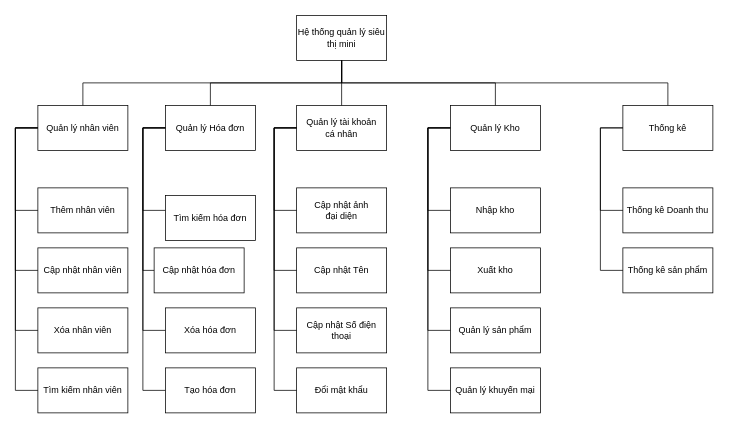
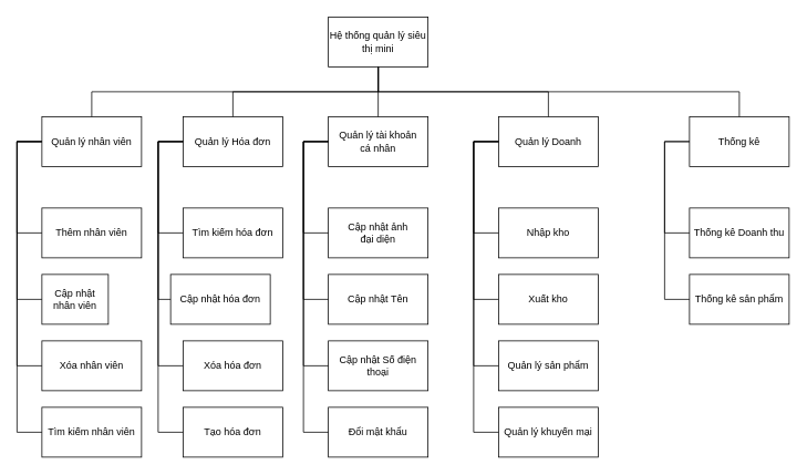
  <mxCell id="0" />
  <mxCell id="1" parent="0" />
  <mxCell id="2" value="Hệ thống quản lý siêu thị mini" style="rounded=0;whiteSpace=wrap;html=1;" vertex="1" parent="1"><mxGeometry x="395" width="120" height="60" as="geometry" y="20" /></mxCell>
  <mxCell id="3" value="Quản lý nhân viên" style="rounded=0;whiteSpace=wrap;html=1;" vertex="1" parent="1"><mxGeometry x="50" y="140" width="120" height="60" as="geometry" /></mxCell>
  <mxCell id="4" value="Quản lý Hóa đơn" style="rounded=0;whiteSpace=wrap;html=1;" vertex="1" parent="1"><mxGeometry x="220" y="140" width="120" height="60" as="geometry" /></mxCell>
  <mxCell id="5" value="Quản lý tài khoản&lt;br&gt;cá nhân" style="rounded=0;whiteSpace=wrap;html=1;" vertex="1" parent="1"><mxGeometry x="395" y="140" width="120" height="60" as="geometry" /></mxCell>
- <mxCell id="6" value="Quản lý Kho" style="rounded=0;whiteSpace=wrap;html=1;" vertex="1" parent="1"><mxGeometry x="600" y="140" width="120" height="60" as="geometry" /></mxCell>
+ <mxCell id="6" value="Quản lý Doanh" style="rounded=0;whiteSpace=wrap;html=1;" vertex="1" parent="1"><mxGeometry x="600" y="140" width="120" height="60" as="geometry" /></mxCell>
  <mxCell id="7" value="Thống kê" style="rounded=0;whiteSpace=wrap;html=1;" vertex="1" parent="1"><mxGeometry x="830" y="140" width="120" height="60" as="geometry" /></mxCell>
  <mxCell id="8" value="" style="endArrow=none;html=1;rounded=0;edgeStyle=orthogonalEdgeStyle;" edge="1" parent="1" source="3" target="2"><mxGeometry width="50" height="50" relative="1" as="geometry"><mxPoint x="200" y="90" as="sourcePoint" /><mxPoint x="250" y="40" as="targetPoint" /><Array as="points"><mxPoint x="110" y="110" /><mxPoint x="455" y="110" /></Array></mxGeometry></mxCell>
  <mxCell id="9" value="" style="endArrow=none;html=1;rounded=0;edgeStyle=orthogonalEdgeStyle;" edge="1" parent="1" source="4" target="2"><mxGeometry width="50" height="50" relative="1" as="geometry"><mxPoint x="190" y="150" as="sourcePoint" /><mxPoint x="465" y="90" as="targetPoint" /><Array as="points"><mxPoint x="280" y="110" /><mxPoint x="455" y="110" /></Array></mxGeometry></mxCell>
  <mxCell id="10" value="" style="endArrow=none;html=1;rounded=0;" edge="1" parent="1" source="2" target="5"><mxGeometry width="50" height="50" relative="1" as="geometry"><mxPoint x="590" y="100" as="sourcePoint" /><mxPoint x="640" y="50" as="targetPoint" /></mxGeometry></mxCell>
  <mxCell id="11" value="" style="endArrow=none;html=1;rounded=0;edgeStyle=orthogonalEdgeStyle;" edge="1" parent="1" source="6" target="2"><mxGeometry width="50" height="50" relative="1" as="geometry"><mxPoint x="600" y="130" as="sourcePoint" /><mxPoint x="650" y="80" as="targetPoint" /><Array as="points"><mxPoint x="660" y="110" /><mxPoint x="455" y="110" /></Array></mxGeometry></mxCell>
  <mxCell id="12" value="" style="endArrow=none;html=1;rounded=0;edgeStyle=orthogonalEdgeStyle;" edge="1" parent="1" source="2" target="7"><mxGeometry width="50" height="50" relative="1" as="geometry"><mxPoint x="610" y="110" as="sourcePoint" /><mxPoint x="660" y="60" as="targetPoint" /><Array as="points"><mxPoint x="455" y="110" /><mxPoint x="890" y="110" /></Array></mxGeometry></mxCell>
  <mxCell id="13" value="Thêm nhân viên" style="rounded=0;whiteSpace=wrap;html=1;" vertex="1" parent="1"><mxGeometry x="50" y="250" width="120" height="60" as="geometry" /></mxCell>
- <mxCell id="14" value="Cập nhật nhân viên" style="rounded=0;whiteSpace=wrap;html=1;" vertex="1" parent="1"><mxGeometry x="50" y="330" width="120" height="60" as="geometry" /></mxCell>
+ <mxCell id="14" value="Cập nhật nhân viên" style="rounded=0;whiteSpace=wrap;html=1;" vertex="1" parent="1"><mxGeometry x="50" y="330" width="80" height="60" as="geometry" /></mxCell>
  <mxCell id="15" value="Xóa nhân viên" style="rounded=0;whiteSpace=wrap;html=1;" vertex="1" parent="1"><mxGeometry x="50" y="410" width="120" height="60" as="geometry" /></mxCell>
  <mxCell id="16" value="Tìm kiếm nhân viên" style="rounded=0;whiteSpace=wrap;html=1;" vertex="1" parent="1"><mxGeometry x="50" y="490" width="120" height="60" as="geometry" /></mxCell>
  <mxCell id="17" value="" style="endArrow=none;html=1;rounded=0;edgeStyle=orthogonalEdgeStyle;" edge="1" parent="1" source="13" target="3"><mxGeometry width="50" height="50" relative="1" as="geometry"><mxPoint x="-30" y="260" as="sourcePoint" /><mxPoint x="20" y="210" as="targetPoint" /><Array as="points"><mxPoint x="20" y="280" /><mxPoint x="20" y="170" /></Array></mxGeometry></mxCell>
  <mxCell id="18" value="" style="endArrow=none;html=1;rounded=0;edgeStyle=orthogonalEdgeStyle;" edge="1" parent="1" source="14" target="3"><mxGeometry width="50" height="50" relative="1" as="geometry"><mxPoint x="60" y="290" as="sourcePoint" /><mxPoint x="60" y="180" as="targetPoint" /><Array as="points"><mxPoint x="20" y="360" /><mxPoint x="20" y="170" /></Array></mxGeometry></mxCell>
  <mxCell id="19" value="" style="endArrow=none;html=1;rounded=0;edgeStyle=orthogonalEdgeStyle;" edge="1" parent="1" source="15" target="3"><mxGeometry width="50" height="50" relative="1" as="geometry"><mxPoint x="70" y="300" as="sourcePoint" /><mxPoint x="70" y="190" as="targetPoint" /><Array as="points"><mxPoint x="20" y="440" /><mxPoint x="20" y="170" /></Array></mxGeometry></mxCell>
  <mxCell id="20" value="" style="endArrow=none;html=1;rounded=0;edgeStyle=orthogonalEdgeStyle;" edge="1" parent="1" source="16" target="3"><mxGeometry width="50" height="50" relative="1" as="geometry"><mxPoint x="80" y="310" as="sourcePoint" /><mxPoint x="80" y="200" as="targetPoint" /><Array as="points"><mxPoint x="20" y="520" /><mxPoint x="20" y="170" /></Array></mxGeometry></mxCell>
- <mxCell id="21" value="Tìm kiếm hóa đơn" style="rounded=0;whiteSpace=wrap;html=1;" vertex="1" parent="1"><mxGeometry x="220" y="260" width="120" height="60" as="geometry" /></mxCell>
+ <mxCell id="21" value="Tìm kiếm hóa đơn" style="rounded=0;whiteSpace=wrap;html=1;" vertex="1" parent="1"><mxGeometry x="220" y="250" width="120" height="60" as="geometry" /></mxCell>
  <mxCell id="22" value="Cập nhật hóa đơn" style="rounded=0;whiteSpace=wrap;html=1;" vertex="1" parent="1"><mxGeometry x="205" y="330" width="120" height="60" as="geometry" /></mxCell>
  <mxCell id="23" value="Xóa hóa đơn" style="rounded=0;whiteSpace=wrap;html=1;" vertex="1" parent="1"><mxGeometry x="220" y="410" width="120" height="60" as="geometry" /></mxCell>
  <mxCell id="24" value="Tạo hóa đơn" style="rounded=0;whiteSpace=wrap;html=1;" vertex="1" parent="1"><mxGeometry x="220" y="490" width="120" height="60" as="geometry" /></mxCell>
  <mxCell id="25" value="" style="endArrow=none;html=1;rounded=0;edgeStyle=orthogonalEdgeStyle;" edge="1" parent="1" source="21"><mxGeometry width="50" height="50" relative="1" as="geometry"><mxPoint x="140" y="260" as="sourcePoint" /><mxPoint x="220" y="170" as="targetPoint" /><Array as="points"><mxPoint x="190" y="280" /><mxPoint x="190" y="170" /></Array></mxGeometry></mxCell>
  <mxCell id="26" value="" style="endArrow=none;html=1;rounded=0;edgeStyle=orthogonalEdgeStyle;" edge="1" parent="1" source="22"><mxGeometry width="50" height="50" relative="1" as="geometry"><mxPoint x="230" y="290" as="sourcePoint" /><mxPoint x="220" y="170" as="targetPoint" /><Array as="points"><mxPoint x="190" y="360" /><mxPoint x="190" y="170" /></Array></mxGeometry></mxCell>
  <mxCell id="27" value="" style="endArrow=none;html=1;rounded=0;edgeStyle=orthogonalEdgeStyle;" edge="1" parent="1" source="23"><mxGeometry width="50" height="50" relative="1" as="geometry"><mxPoint x="240" y="300" as="sourcePoint" /><mxPoint x="220" y="170" as="targetPoint" /><Array as="points"><mxPoint x="190" y="440" /><mxPoint x="190" y="170" /></Array></mxGeometry></mxCell>
  <mxCell id="28" value="" style="endArrow=none;html=1;rounded=0;edgeStyle=orthogonalEdgeStyle;" edge="1" parent="1" source="24"><mxGeometry width="50" height="50" relative="1" as="geometry"><mxPoint x="250" y="310" as="sourcePoint" /><mxPoint x="220" y="170" as="targetPoint" /><Array as="points"><mxPoint x="190" y="520" /><mxPoint x="190" y="170" /></Array></mxGeometry></mxCell>
  <mxCell id="29" value="Cập nhật ảnh &lt;br&gt;đại diện" style="rounded=0;whiteSpace=wrap;html=1;" vertex="1" parent="1"><mxGeometry x="395" y="250" width="120" height="60" as="geometry" /></mxCell>
  <mxCell id="30" value="Cập nhật Tên" style="rounded=0;whiteSpace=wrap;html=1;" vertex="1" parent="1"><mxGeometry x="395" y="330" width="120" height="60" as="geometry" /></mxCell>
  <mxCell id="31" value="Cập nhật Số điện thoại" style="rounded=0;whiteSpace=wrap;html=1;" vertex="1" parent="1"><mxGeometry x="395" y="410" width="120" height="60" as="geometry" /></mxCell>
  <mxCell id="32" value="Đổi mật khẩu" style="rounded=0;whiteSpace=wrap;html=1;" vertex="1" parent="1"><mxGeometry x="395" y="490" width="120" height="60" as="geometry" /></mxCell>
  <mxCell id="33" value="" style="endArrow=none;html=1;rounded=0;edgeStyle=orthogonalEdgeStyle;" edge="1" parent="1" source="29"><mxGeometry width="50" height="50" relative="1" as="geometry"><mxPoint x="315" y="260" as="sourcePoint" /><mxPoint x="395" y="170" as="targetPoint" /><Array as="points"><mxPoint x="365" y="280" /><mxPoint x="365" y="170" /></Array></mxGeometry></mxCell>
  <mxCell id="34" value="" style="endArrow=none;html=1;rounded=0;edgeStyle=orthogonalEdgeStyle;" edge="1" parent="1" source="30"><mxGeometry width="50" height="50" relative="1" as="geometry"><mxPoint x="405" y="290" as="sourcePoint" /><mxPoint x="395" y="170" as="targetPoint" /><Array as="points"><mxPoint x="365" y="360" /><mxPoint x="365" y="170" /></Array></mxGeometry></mxCell>
  <mxCell id="35" value="" style="endArrow=none;html=1;rounded=0;edgeStyle=orthogonalEdgeStyle;" edge="1" parent="1" source="31"><mxGeometry width="50" height="50" relative="1" as="geometry"><mxPoint x="415" y="300" as="sourcePoint" /><mxPoint x="395" y="170" as="targetPoint" /><Array as="points"><mxPoint x="365" y="440" /><mxPoint x="365" y="170" /></Array></mxGeometry></mxCell>
  <mxCell id="36" value="" style="endArrow=none;html=1;rounded=0;edgeStyle=orthogonalEdgeStyle;" edge="1" parent="1" source="32"><mxGeometry width="50" height="50" relative="1" as="geometry"><mxPoint x="425" y="310" as="sourcePoint" /><mxPoint x="395" y="170" as="targetPoint" /><Array as="points"><mxPoint x="365" y="520" /><mxPoint x="365" y="170" /></Array></mxGeometry></mxCell>
  <mxCell id="37" value="Nhập kho" style="rounded=0;whiteSpace=wrap;html=1;" vertex="1" parent="1"><mxGeometry x="600" y="250" width="120" height="60" as="geometry" /></mxCell>
  <mxCell id="38" value="Xuất kho" style="rounded=0;whiteSpace=wrap;html=1;" vertex="1" parent="1"><mxGeometry x="600" y="330" width="120" height="60" as="geometry" /></mxCell>
  <mxCell id="39" value="Quản lý sản phẩm" style="rounded=0;whiteSpace=wrap;html=1;" vertex="1" parent="1"><mxGeometry x="600" y="410" width="120" height="60" as="geometry" /></mxCell>
  <mxCell id="40" value="" style="endArrow=none;html=1;rounded=0;edgeStyle=orthogonalEdgeStyle;" edge="1" parent="1" source="37"><mxGeometry width="50" height="50" relative="1" as="geometry"><mxPoint x="520" y="260" as="sourcePoint" /><mxPoint x="600" y="170" as="targetPoint" /><Array as="points"><mxPoint x="570" y="280" /><mxPoint x="570" y="170" /></Array></mxGeometry></mxCell>
  <mxCell id="41" value="" style="endArrow=none;html=1;rounded=0;edgeStyle=orthogonalEdgeStyle;" edge="1" parent="1" source="38"><mxGeometry width="50" height="50" relative="1" as="geometry"><mxPoint x="610" y="290" as="sourcePoint" /><mxPoint x="600" y="170" as="targetPoint" /><Array as="points"><mxPoint x="570" y="360" /><mxPoint x="570" y="170" /></Array></mxGeometry></mxCell>
  <mxCell id="42" value="" style="endArrow=none;html=1;rounded=0;edgeStyle=orthogonalEdgeStyle;" edge="1" parent="1" source="39"><mxGeometry width="50" height="50" relative="1" as="geometry"><mxPoint x="620" y="300" as="sourcePoint" /><mxPoint x="600" y="170" as="targetPoint" /><Array as="points"><mxPoint x="570" y="440" /><mxPoint x="570" y="170" /></Array></mxGeometry></mxCell>
  <mxCell id="43" value="Thống kê Doanh thu" style="rounded=0;whiteSpace=wrap;html=1;" vertex="1" parent="1"><mxGeometry x="830" y="250" width="120" height="60" as="geometry" /></mxCell>
  <mxCell id="44" value="Thống kê sản phẩm" style="rounded=0;whiteSpace=wrap;html=1;" vertex="1" parent="1"><mxGeometry x="830" y="330" width="120" height="60" as="geometry" /></mxCell>
  <mxCell id="45" value="" style="endArrow=none;html=1;rounded=0;edgeStyle=orthogonalEdgeStyle;" edge="1" parent="1" source="43"><mxGeometry width="50" height="50" relative="1" as="geometry"><mxPoint x="750" y="260" as="sourcePoint" /><mxPoint x="830" y="170" as="targetPoint" /><Array as="points"><mxPoint x="800" y="280" /><mxPoint x="800" y="170" /></Array></mxGeometry></mxCell>
  <mxCell id="46" value="" style="endArrow=none;html=1;rounded=0;edgeStyle=orthogonalEdgeStyle;" edge="1" parent="1" source="44"><mxGeometry width="50" height="50" relative="1" as="geometry"><mxPoint x="840" y="290" as="sourcePoint" /><mxPoint x="830" y="170" as="targetPoint" /><Array as="points"><mxPoint x="800" y="360" /><mxPoint x="800" y="170" /></Array></mxGeometry></mxCell>
  <mxCell id="47" value="Quản lý khuyến mại" style="rounded=0;whiteSpace=wrap;html=1;" vertex="1" parent="1"><mxGeometry x="600" y="490" width="120" height="60" as="geometry" /></mxCell>
  <mxCell id="48" value="" style="endArrow=none;html=1;rounded=0;edgeStyle=orthogonalEdgeStyle;" edge="1" parent="1" source="47" target="6"><mxGeometry width="50" height="50" relative="1" as="geometry"><mxPoint x="610" y="450" as="sourcePoint" /><mxPoint x="610" y="180" as="targetPoint" /><Array as="points"><mxPoint x="570" y="520" /><mxPoint x="570" y="170" /></Array></mxGeometry></mxCell>
